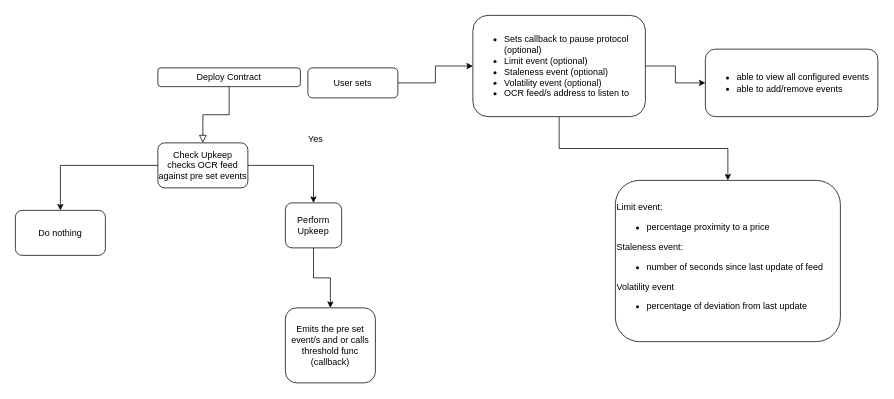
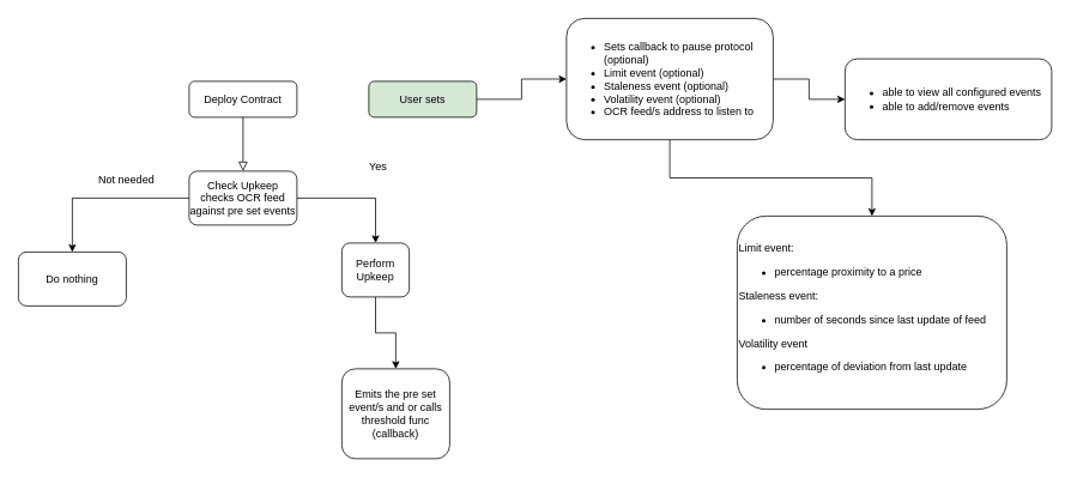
  <mxCell id="0" />
  <mxCell id="1" parent="0" />
  <mxCell id="2" value="" style="rounded=0;html=1;jettySize=auto;orthogonalLoop=1;fontSize=11;endArrow=block;endFill=0;endSize=8;strokeWidth=1;shadow=0;labelBackgroundColor=none;edgeStyle=orthogonalEdgeStyle;entryX=0.5;entryY=0;entryDx=0;entryDy=0;" parent="1" source="3" target="12" edge="1"><mxGeometry relative="1" as="geometry"><mxPoint x="270" y="180" as="targetPoint" /></mxGeometry></mxCell>
- <mxCell id="3" value="Deploy Contract" style="rounded=1;whiteSpace=wrap;html=1;fontSize=12;glass=0;strokeWidth=1;shadow=0;" parent="1" vertex="1"><mxGeometry x="210" y="90" width="190" height="25" as="geometry" /></mxCell>
+ <mxCell id="3" value="Deploy Contract" style="rounded=1;whiteSpace=wrap;html=1;fontSize=12;glass=0;strokeWidth=1;shadow=0;" parent="1" vertex="1"><mxGeometry x="210" y="90" width="120" height="40" as="geometry" /></mxCell>
  <mxCell id="4" value="" style="edgeStyle=orthogonalEdgeStyle;rounded=0;orthogonalLoop=1;jettySize=auto;html=1;" parent="1" source="5" target="8" edge="1"><mxGeometry relative="1" as="geometry" /></mxCell>
- <mxCell id="5" value="User sets" style="rounded=1;whiteSpace=wrap;html=1;fontSize=12;glass=0;strokeWidth=1;shadow=0;" parent="1" vertex="1"><mxGeometry x="410" y="90" width="120" height="40" as="geometry" /></mxCell>
+ <mxCell id="5" value="User sets" style="rounded=1;whiteSpace=wrap;html=1;fontSize=12;glass=0;strokeWidth=1;shadow=0;fillColor=#d5e8d4;" parent="1" vertex="1"><mxGeometry x="410" y="90" width="120" height="40" as="geometry" /></mxCell>
  <mxCell id="6" value="" style="edgeStyle=orthogonalEdgeStyle;rounded=0;orthogonalLoop=1;jettySize=auto;html=1;" parent="1" source="8" target="9" edge="1"><mxGeometry relative="1" as="geometry" /></mxCell>
  <mxCell id="7" value="" style="edgeStyle=orthogonalEdgeStyle;rounded=0;orthogonalLoop=1;jettySize=auto;html=1;" parent="1" source="8" target="19" edge="1"><mxGeometry relative="1" as="geometry" /></mxCell>
  <mxCell id="8" value="&lt;ul&gt;&lt;li&gt;Sets callback to pause protocol (optional)&lt;/li&gt;&lt;li style=&quot;&quot;&gt;Limit event (optional)&lt;/li&gt;&lt;li style=&quot;&quot;&gt;Staleness event (optional)&lt;/li&gt;&lt;li style=&quot;&quot;&gt;Volatility event (optional)&lt;/li&gt;&lt;li style=&quot;&quot;&gt;OCR feed/s address to listen to&lt;/li&gt;&lt;/ul&gt;" style="rounded=1;whiteSpace=wrap;html=1;fontSize=12;glass=0;strokeWidth=1;shadow=0;align=left;" parent="1" vertex="1"><mxGeometry x="630" y="20" width="230" height="135" as="geometry" /></mxCell>
  <mxCell id="9" value="&lt;ul&gt;&lt;li&gt;&lt;span style=&quot;background-color: initial;&quot;&gt;able to view all configured events&lt;/span&gt;&lt;/li&gt;&lt;li&gt;&lt;span style=&quot;background-color: initial;&quot;&gt;able to add/remove events&lt;/span&gt;&lt;/li&gt;&lt;/ul&gt;" style="rounded=1;whiteSpace=wrap;html=1;fontSize=12;glass=0;strokeWidth=1;shadow=0;align=left;" parent="1" vertex="1"><mxGeometry x="940" y="65" width="230" height="90" as="geometry" /></mxCell>
  <mxCell id="10" value="" style="edgeStyle=orthogonalEdgeStyle;rounded=0;orthogonalLoop=1;jettySize=auto;html=1;" parent="1" source="12" target="13" edge="1"><mxGeometry relative="1" as="geometry" /></mxCell>
  <mxCell id="11" value="" style="edgeStyle=orthogonalEdgeStyle;rounded=0;orthogonalLoop=1;jettySize=auto;html=1;" parent="1" source="12" target="16" edge="1"><mxGeometry relative="1" as="geometry" /></mxCell>
  <mxCell id="12" value="Check Upkeep&lt;br&gt;checks OCR feed against pre set events" style="rounded=1;whiteSpace=wrap;html=1;" parent="1" vertex="1"><mxGeometry x="210" y="190" width="120" height="60" as="geometry" /></mxCell>
  <mxCell id="13" value="Do nothing" style="rounded=1;whiteSpace=wrap;html=1;" parent="1" vertex="1"><mxGeometry x="20" y="280" width="120" height="60" as="geometry" /></mxCell>
+ <mxCell id="14" value="Not needed" style="text;html=1;align=center;verticalAlign=middle;resizable=0;points=[];autosize=1;strokeColor=none;fillColor=none;" parent="1" vertex="1"><mxGeometry x="95" y="185" width="90" height="30" as="geometry" /></mxCell>
  <mxCell id="15" value="" style="edgeStyle=orthogonalEdgeStyle;rounded=0;orthogonalLoop=1;jettySize=auto;html=1;" parent="1" source="16" target="18" edge="1"><mxGeometry relative="1" as="geometry" /></mxCell>
  <mxCell id="16" value="Perform Upkeep" style="rounded=1;whiteSpace=wrap;html=1;" parent="1" vertex="1"><mxGeometry x="380" y="270" width="75" height="60" as="geometry" /></mxCell>
  <mxCell id="17" value="Yes" style="text;html=1;align=center;verticalAlign=middle;resizable=0;points=[];autosize=1;strokeColor=none;fillColor=none;" parent="1" vertex="1"><mxGeometry x="400" y="170" width="40" height="30" as="geometry" /></mxCell>
  <mxCell id="18" value="Emits the pre set event/s and or calls threshold func (callback)" style="rounded=1;whiteSpace=wrap;html=1;" parent="1" vertex="1"><mxGeometry x="380" y="410" width="120" height="100" as="geometry" /></mxCell>
  <mxCell id="19" value="Limit event:&lt;br&gt;&lt;ul&gt;&lt;li&gt;percentage proximity to a price&lt;/li&gt;&lt;/ul&gt;Staleness event:&lt;br&gt;&lt;ul&gt;&lt;li&gt;number of seconds since last update of feed&lt;/li&gt;&lt;/ul&gt;Volatility event&lt;br&gt;&lt;ul&gt;&lt;li&gt;percentage of deviation from last update&lt;/li&gt;&lt;/ul&gt;" style="rounded=1;whiteSpace=wrap;html=1;fontSize=12;glass=0;strokeWidth=1;shadow=0;align=left;" parent="1" vertex="1"><mxGeometry x="820" y="240" width="300" height="215" as="geometry" /></mxCell>
